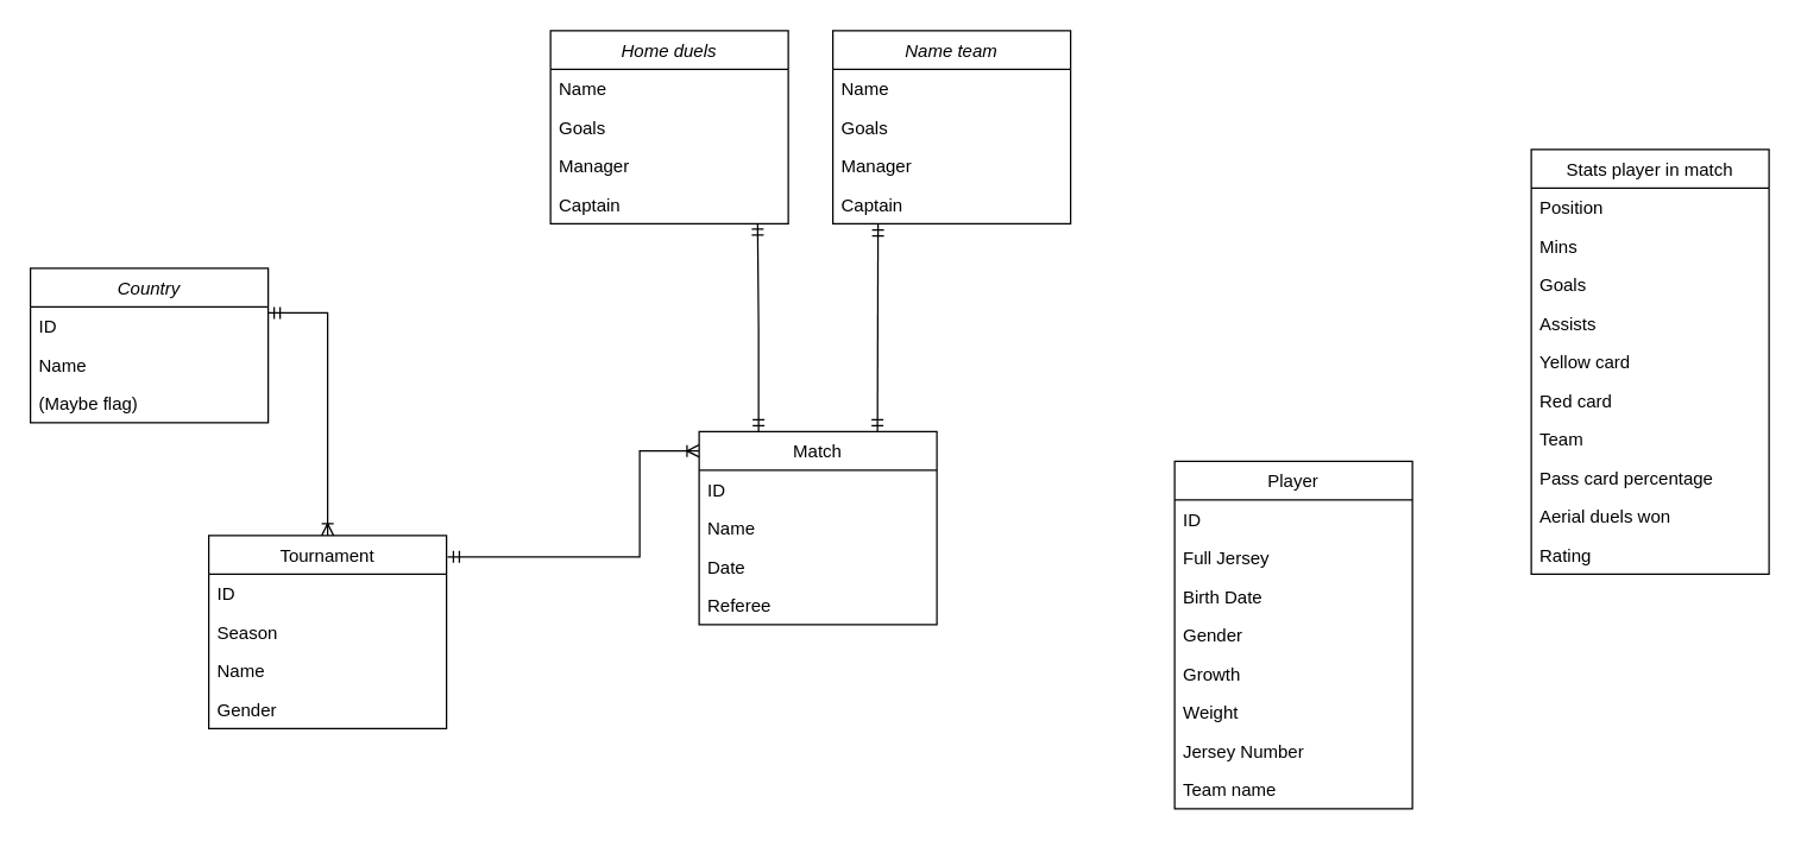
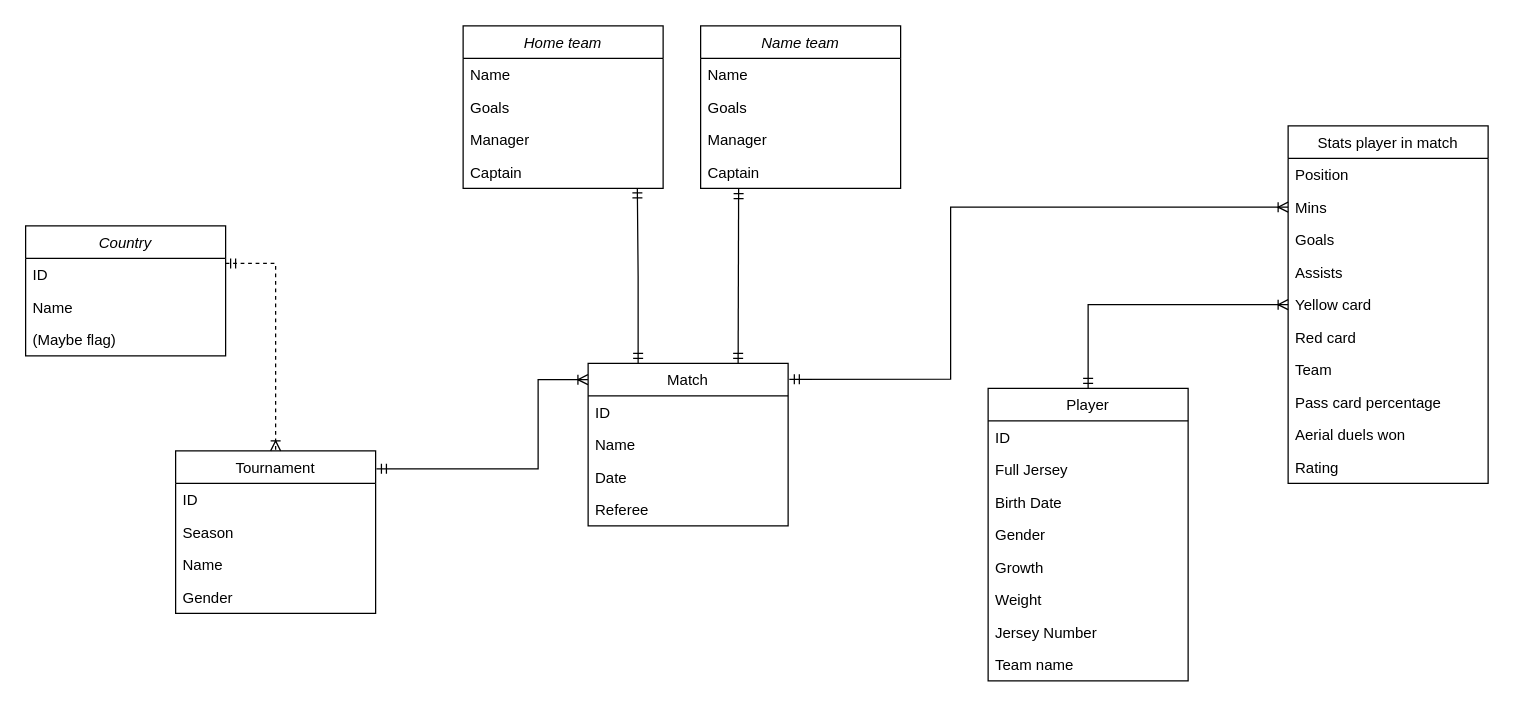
  <mxCell id="0" />
  <mxCell id="1" parent="0" />
  <mxCell id="2" value="Country" style="swimlane;fontStyle=2;align=center;verticalAlign=top;childLayout=stackLayout;horizontal=1;startSize=26;horizontalStack=0;resizeParent=1;resizeLast=0;collapsible=1;marginBottom=0;rounded=0;shadow=0;strokeWidth=1;" parent="1" vertex="1"><mxGeometry x="20" y="180" width="160" height="104" as="geometry"><mxRectangle x="170" y="90" width="160" height="26" as="alternateBounds" /></mxGeometry></mxCell>
  <mxCell id="3" value="ID" style="text;align=left;verticalAlign=top;spacingLeft=4;spacingRight=4;overflow=hidden;rotatable=0;points=[[0,0.5],[1,0.5]];portConstraint=eastwest;" vertex="1" parent="2"><mxGeometry y="26" width="160" height="26" as="geometry" /></mxCell>
  <mxCell id="4" value="Name" style="text;align=left;verticalAlign=top;spacingLeft=4;spacingRight=4;overflow=hidden;rotatable=0;points=[[0,0.5],[1,0.5]];portConstraint=eastwest;" parent="2" vertex="1"><mxGeometry y="52" width="160" height="26" as="geometry" /></mxCell>
  <mxCell id="5" value="(Maybe flag)" style="text;align=left;verticalAlign=top;spacingLeft=4;spacingRight=4;overflow=hidden;rotatable=0;points=[[0,0.5],[1,0.5]];portConstraint=eastwest;" parent="2" vertex="1"><mxGeometry y="78" width="160" height="26" as="geometry" /></mxCell>
  <mxCell id="6" value="Player" style="swimlane;fontStyle=0;align=center;verticalAlign=top;childLayout=stackLayout;horizontal=1;startSize=26;horizontalStack=0;resizeParent=1;resizeLast=0;collapsible=1;marginBottom=0;rounded=0;shadow=0;strokeWidth=1;" parent="1" vertex="1"><mxGeometry x="790" y="310" width="160" height="234" as="geometry"><mxRectangle x="130" y="380" width="160" height="26" as="alternateBounds" /></mxGeometry></mxCell>
  <mxCell id="7" value="ID" style="text;align=left;verticalAlign=top;spacingLeft=4;spacingRight=4;overflow=hidden;rotatable=0;points=[[0,0.5],[1,0.5]];portConstraint=eastwest;" vertex="1" parent="6"><mxGeometry y="26" width="160" height="26" as="geometry" /></mxCell>
  <mxCell id="8" value="Full Jersey" style="text;align=left;verticalAlign=top;spacingLeft=4;spacingRight=4;overflow=hidden;rotatable=0;points=[[0,0.5],[1,0.5]];portConstraint=eastwest;" parent="6" vertex="1"><mxGeometry y="52" width="160" height="26" as="geometry" /></mxCell>
  <mxCell id="9" value="Birth Date" style="text;align=left;verticalAlign=top;spacingLeft=4;spacingRight=4;overflow=hidden;rotatable=0;points=[[0,0.5],[1,0.5]];portConstraint=eastwest;" vertex="1" parent="6"><mxGeometry y="78" width="160" height="26" as="geometry" /></mxCell>
  <mxCell id="10" value="Gender" style="text;align=left;verticalAlign=top;spacingLeft=4;spacingRight=4;overflow=hidden;rotatable=0;points=[[0,0.5],[1,0.5]];portConstraint=eastwest;" vertex="1" parent="6"><mxGeometry y="104" width="160" height="26" as="geometry" /></mxCell>
  <mxCell id="11" value="Growth" style="text;align=left;verticalAlign=top;spacingLeft=4;spacingRight=4;overflow=hidden;rotatable=0;points=[[0,0.5],[1,0.5]];portConstraint=eastwest;" vertex="1" parent="6"><mxGeometry y="130" width="160" height="26" as="geometry" /></mxCell>
  <mxCell id="12" value="Weight" style="text;align=left;verticalAlign=top;spacingLeft=4;spacingRight=4;overflow=hidden;rotatable=0;points=[[0,0.5],[1,0.5]];portConstraint=eastwest;" vertex="1" parent="6"><mxGeometry y="156" width="160" height="26" as="geometry" /></mxCell>
  <mxCell id="13" value="Jersey Number" style="text;align=left;verticalAlign=top;spacingLeft=4;spacingRight=4;overflow=hidden;rotatable=0;points=[[0,0.5],[1,0.5]];portConstraint=eastwest;" vertex="1" parent="6"><mxGeometry y="182" width="160" height="26" as="geometry" /></mxCell>
  <mxCell id="14" value="Team name" style="text;align=left;verticalAlign=top;spacingLeft=4;spacingRight=4;overflow=hidden;rotatable=0;points=[[0,0.5],[1,0.5]];portConstraint=eastwest;" vertex="1" parent="6"><mxGeometry y="208" width="160" height="26" as="geometry" /></mxCell>
  <mxCell id="15" value="Tournament" style="swimlane;fontStyle=0;align=center;verticalAlign=top;childLayout=stackLayout;horizontal=1;startSize=26;horizontalStack=0;resizeParent=1;resizeLast=0;collapsible=1;marginBottom=0;rounded=0;shadow=0;strokeWidth=1;strokeColor=default;" parent="1" vertex="1"><mxGeometry x="140" y="360" width="160" height="130" as="geometry"><mxRectangle x="550" y="140" width="160" height="26" as="alternateBounds" /></mxGeometry></mxCell>
  <mxCell id="16" value="ID" style="text;align=left;verticalAlign=top;spacingLeft=4;spacingRight=4;overflow=hidden;rotatable=0;points=[[0,0.5],[1,0.5]];portConstraint=eastwest;" vertex="1" parent="15"><mxGeometry y="26" width="160" height="26" as="geometry" /></mxCell>
  <mxCell id="17" value="Season" style="text;align=left;verticalAlign=top;spacingLeft=4;spacingRight=4;overflow=hidden;rotatable=0;points=[[0,0.5],[1,0.5]];portConstraint=eastwest;rounded=0;shadow=0;fillColor=none;gradientColor=none;gradientDirection=north;" vertex="1" parent="15"><mxGeometry y="52" width="160" height="26" as="geometry" /></mxCell>
  <mxCell id="18" value="Name" style="text;align=left;verticalAlign=top;spacingLeft=4;spacingRight=4;overflow=hidden;rotatable=0;points=[[0,0.5],[1,0.5]];portConstraint=eastwest;" parent="15" vertex="1"><mxGeometry y="78" width="160" height="26" as="geometry" /></mxCell>
  <mxCell id="19" value="Gender" style="text;align=left;verticalAlign=top;spacingLeft=4;spacingRight=4;overflow=hidden;rotatable=0;points=[[0,0.5],[1,0.5]];portConstraint=eastwest;" vertex="1" parent="15"><mxGeometry y="104" width="160" height="26" as="geometry" /></mxCell>
- <mxCell id="20" value="" style="endArrow=ERoneToMany;shadow=0;strokeWidth=1;rounded=0;endFill=0;edgeStyle=elbowEdgeStyle;elbow=vertical;startArrow=ERmandOne;startFill=0;" parent="1" source="2" target="15" edge="1"><mxGeometry x="0.5" y="41" relative="1" as="geometry"><mxPoint x="350" y="192" as="sourcePoint" /><mxPoint x="510" y="192" as="targetPoint" /><mxPoint x="-40" y="32" as="offset" /><Array as="points"><mxPoint x="220" y="210" /></Array></mxGeometry></mxCell>
+ <mxCell id="20" value="" style="endArrow=ERoneToMany;shadow=0;strokeWidth=1;rounded=0;endFill=0;edgeStyle=elbowEdgeStyle;elbow=vertical;startArrow=ERmandOne;startFill=0;dashed=1;" parent="1" source="2" target="15" edge="1"><mxGeometry x="0.5" y="41" relative="1" as="geometry"><mxPoint x="350" y="192" as="sourcePoint" /><mxPoint x="510" y="192" as="targetPoint" /><mxPoint x="-40" y="32" as="offset" /><Array as="points"><mxPoint x="220" y="210" /></Array></mxGeometry></mxCell>
  <mxCell id="21" style="edgeStyle=orthogonalEdgeStyle;rounded=0;orthogonalLoop=1;jettySize=auto;html=1;exitX=0.25;exitY=0;exitDx=0;exitDy=0;entryX=0.871;entryY=0.986;entryDx=0;entryDy=0;entryPerimeter=0;startArrow=ERmandOne;startFill=0;endArrow=ERmandOne;endFill=0;" edge="1" parent="1" source="22" target="45"><mxGeometry relative="1" as="geometry" /></mxCell>
  <mxCell id="22" value="Match" style="swimlane;fontStyle=0;align=center;verticalAlign=top;childLayout=stackLayout;horizontal=1;startSize=26;horizontalStack=0;resizeParent=1;resizeLast=0;collapsible=1;marginBottom=0;rounded=0;shadow=0;strokeWidth=1;" vertex="1" parent="1"><mxGeometry x="470" y="290" width="160" height="130" as="geometry"><mxRectangle x="340" y="380" width="170" height="26" as="alternateBounds" /></mxGeometry></mxCell>
  <mxCell id="23" value="ID" style="text;align=left;verticalAlign=top;spacingLeft=4;spacingRight=4;overflow=hidden;rotatable=0;points=[[0,0.5],[1,0.5]];portConstraint=eastwest;" vertex="1" parent="22"><mxGeometry y="26" width="160" height="26" as="geometry" /></mxCell>
  <mxCell id="24" value="Name" style="text;align=left;verticalAlign=top;spacingLeft=4;spacingRight=4;overflow=hidden;rotatable=0;points=[[0,0.5],[1,0.5]];portConstraint=eastwest;" vertex="1" parent="22"><mxGeometry y="52" width="160" height="26" as="geometry" /></mxCell>
  <mxCell id="25" value="Date" style="text;align=left;verticalAlign=top;spacingLeft=4;spacingRight=4;overflow=hidden;rotatable=0;points=[[0,0.5],[1,0.5]];portConstraint=eastwest;" vertex="1" parent="22"><mxGeometry y="78" width="160" height="26" as="geometry" /></mxCell>
  <mxCell id="26" value="Referee" style="text;align=left;verticalAlign=top;spacingLeft=4;spacingRight=4;overflow=hidden;rotatable=0;points=[[0,0.5],[1,0.5]];portConstraint=eastwest;" vertex="1" parent="22"><mxGeometry y="104" width="160" height="26" as="geometry" /></mxCell>
  <mxCell id="27" style="edgeStyle=orthogonalEdgeStyle;rounded=0;orthogonalLoop=1;jettySize=auto;html=1;exitX=-0.001;exitY=0.1;exitDx=0;exitDy=0;entryX=1.004;entryY=0.11;entryDx=0;entryDy=0;startArrow=ERoneToMany;startFill=0;endArrow=ERmandOne;endFill=0;exitPerimeter=0;entryPerimeter=0;" edge="1" parent="1" source="22" target="15"><mxGeometry relative="1" as="geometry"><mxPoint x="700" y="341" as="sourcePoint" /><Array as="points"><mxPoint x="430" y="303" /><mxPoint x="430" y="374" /><mxPoint x="301" y="374" /></Array></mxGeometry></mxCell>
  <mxCell id="28" value="Stats player in match" style="swimlane;fontStyle=0;align=center;verticalAlign=top;childLayout=stackLayout;horizontal=1;startSize=26;horizontalStack=0;resizeParent=1;resizeLast=0;collapsible=1;marginBottom=0;rounded=0;shadow=0;strokeWidth=1;" vertex="1" parent="1"><mxGeometry x="1030" y="100" width="160" height="286" as="geometry"><mxRectangle x="130" y="380" width="160" height="26" as="alternateBounds" /></mxGeometry></mxCell>
  <mxCell id="29" value="Position" style="text;align=left;verticalAlign=top;spacingLeft=4;spacingRight=4;overflow=hidden;rotatable=0;points=[[0,0.5],[1,0.5]];portConstraint=eastwest;" vertex="1" parent="28"><mxGeometry y="26" width="160" height="26" as="geometry" /></mxCell>
  <mxCell id="30" value="Mins" style="text;align=left;verticalAlign=top;spacingLeft=4;spacingRight=4;overflow=hidden;rotatable=0;points=[[0,0.5],[1,0.5]];portConstraint=eastwest;" vertex="1" parent="28"><mxGeometry y="52" width="160" height="26" as="geometry" /></mxCell>
  <mxCell id="31" value="Goals" style="text;align=left;verticalAlign=top;spacingLeft=4;spacingRight=4;overflow=hidden;rotatable=0;points=[[0,0.5],[1,0.5]];portConstraint=eastwest;" vertex="1" parent="28"><mxGeometry y="78" width="160" height="26" as="geometry" /></mxCell>
  <mxCell id="32" value="Assists" style="text;align=left;verticalAlign=top;spacingLeft=4;spacingRight=4;overflow=hidden;rotatable=0;points=[[0,0.5],[1,0.5]];portConstraint=eastwest;" vertex="1" parent="28"><mxGeometry y="104" width="160" height="26" as="geometry" /></mxCell>
  <mxCell id="33" value="Yellow card" style="text;align=left;verticalAlign=top;spacingLeft=4;spacingRight=4;overflow=hidden;rotatable=0;points=[[0,0.5],[1,0.5]];portConstraint=eastwest;" vertex="1" parent="28"><mxGeometry y="130" width="160" height="26" as="geometry" /></mxCell>
  <mxCell id="34" value="Red card" style="text;align=left;verticalAlign=top;spacingLeft=4;spacingRight=4;overflow=hidden;rotatable=0;points=[[0,0.5],[1,0.5]];portConstraint=eastwest;" vertex="1" parent="28"><mxGeometry y="156" width="160" height="26" as="geometry" /></mxCell>
  <mxCell id="35" value="Team" style="text;align=left;verticalAlign=top;spacingLeft=4;spacingRight=4;overflow=hidden;rotatable=0;points=[[0,0.5],[1,0.5]];portConstraint=eastwest;" vertex="1" parent="28"><mxGeometry y="182" width="160" height="26" as="geometry" /></mxCell>
  <mxCell id="36" value="Pass card percentage" style="text;align=left;verticalAlign=top;spacingLeft=4;spacingRight=4;overflow=hidden;rotatable=0;points=[[0,0.5],[1,0.5]];portConstraint=eastwest;" vertex="1" parent="28"><mxGeometry y="208" width="160" height="26" as="geometry" /></mxCell>
  <mxCell id="37" value="Aerial duels won" style="text;align=left;verticalAlign=top;spacingLeft=4;spacingRight=4;overflow=hidden;rotatable=0;points=[[0,0.5],[1,0.5]];portConstraint=eastwest;" vertex="1" parent="28"><mxGeometry y="234" width="160" height="26" as="geometry" /></mxCell>
  <mxCell id="38" value="Rating" style="text;align=left;verticalAlign=top;spacingLeft=4;spacingRight=4;overflow=hidden;rotatable=0;points=[[0,0.5],[1,0.5]];portConstraint=eastwest;" vertex="1" parent="28"><mxGeometry y="260" width="160" height="26" as="geometry" /></mxCell>
- <mxCell id="41" value="Home duels" style="swimlane;fontStyle=2;align=center;verticalAlign=top;childLayout=stackLayout;horizontal=1;startSize=26;horizontalStack=0;resizeParent=1;resizeLast=0;collapsible=1;marginBottom=0;rounded=0;shadow=0;strokeWidth=1;" vertex="1" parent="1"><mxGeometry x="370" y="20" width="160" height="130" as="geometry"><mxRectangle x="170" y="90" width="160" height="26" as="alternateBounds" /></mxGeometry></mxCell>
+ <mxCell id="39" style="edgeStyle=orthogonalEdgeStyle;rounded=0;orthogonalLoop=1;jettySize=auto;html=1;exitX=0;exitY=0.5;exitDx=0;exitDy=0;entryX=0.5;entryY=0;entryDx=0;entryDy=0;startArrow=ERoneToMany;startFill=0;endArrow=ERmandOne;endFill=0;" edge="1" parent="1" source="33" target="6"><mxGeometry relative="1" as="geometry" /></mxCell>
+ <mxCell id="40" style="edgeStyle=orthogonalEdgeStyle;rounded=0;orthogonalLoop=1;jettySize=auto;html=1;exitX=0;exitY=0.5;exitDx=0;exitDy=0;startArrow=ERoneToMany;startFill=0;endArrow=ERmandOne;endFill=0;entryX=1.006;entryY=0.098;entryDx=0;entryDy=0;entryPerimeter=0;" edge="1" parent="1" source="30" target="22"><mxGeometry relative="1" as="geometry"><mxPoint x="630" y="310" as="targetPoint" /><Array as="points"><mxPoint x="760" y="165" /><mxPoint x="760" y="303" /></Array></mxGeometry></mxCell>
+ <mxCell id="41" value="Home team" style="swimlane;fontStyle=2;align=center;verticalAlign=top;childLayout=stackLayout;horizontal=1;startSize=26;horizontalStack=0;resizeParent=1;resizeLast=0;collapsible=1;marginBottom=0;rounded=0;shadow=0;strokeWidth=1;" vertex="1" parent="1"><mxGeometry x="370" y="20" width="160" height="130" as="geometry"><mxRectangle x="170" y="90" width="160" height="26" as="alternateBounds" /></mxGeometry></mxCell>
  <mxCell id="42" value="Name" style="text;align=left;verticalAlign=top;spacingLeft=4;spacingRight=4;overflow=hidden;rotatable=0;points=[[0,0.5],[1,0.5]];portConstraint=eastwest;" vertex="1" parent="41"><mxGeometry y="26" width="160" height="26" as="geometry" /></mxCell>
  <mxCell id="43" value="Goals" style="text;align=left;verticalAlign=top;spacingLeft=4;spacingRight=4;overflow=hidden;rotatable=0;points=[[0,0.5],[1,0.5]];portConstraint=eastwest;" vertex="1" parent="41"><mxGeometry y="52" width="160" height="26" as="geometry" /></mxCell>
  <mxCell id="44" value="Manager" style="text;align=left;verticalAlign=top;spacingLeft=4;spacingRight=4;overflow=hidden;rotatable=0;points=[[0,0.5],[1,0.5]];portConstraint=eastwest;" vertex="1" parent="41"><mxGeometry y="78" width="160" height="26" as="geometry" /></mxCell>
  <mxCell id="45" value="Captain" style="text;align=left;verticalAlign=top;spacingLeft=4;spacingRight=4;overflow=hidden;rotatable=0;points=[[0,0.5],[1,0.5]];portConstraint=eastwest;" vertex="1" parent="41"><mxGeometry y="104" width="160" height="26" as="geometry" /></mxCell>
  <mxCell id="46" style="edgeStyle=orthogonalEdgeStyle;rounded=0;orthogonalLoop=1;jettySize=auto;html=1;exitX=0.19;exitY=1.009;exitDx=0;exitDy=0;entryX=0.75;entryY=0;entryDx=0;entryDy=0;startArrow=ERmandOne;startFill=0;endArrow=ERmandOne;endFill=0;exitPerimeter=0;" edge="1" parent="1" source="51" target="22"><mxGeometry relative="1" as="geometry"><Array as="points"><mxPoint x="590" y="150" /></Array></mxGeometry></mxCell>
  <mxCell id="47" value="Name team" style="swimlane;fontStyle=2;align=center;verticalAlign=top;childLayout=stackLayout;horizontal=1;startSize=26;horizontalStack=0;resizeParent=1;resizeLast=0;collapsible=1;marginBottom=0;rounded=0;shadow=0;strokeWidth=1;" vertex="1" parent="1"><mxGeometry x="560" y="20" width="160" height="130" as="geometry"><mxRectangle x="170" y="90" width="160" height="26" as="alternateBounds" /></mxGeometry></mxCell>
  <mxCell id="48" value="Name" style="text;align=left;verticalAlign=top;spacingLeft=4;spacingRight=4;overflow=hidden;rotatable=0;points=[[0,0.5],[1,0.5]];portConstraint=eastwest;" vertex="1" parent="47"><mxGeometry y="26" width="160" height="26" as="geometry" /></mxCell>
  <mxCell id="49" value="Goals" style="text;align=left;verticalAlign=top;spacingLeft=4;spacingRight=4;overflow=hidden;rotatable=0;points=[[0,0.5],[1,0.5]];portConstraint=eastwest;" vertex="1" parent="47"><mxGeometry y="52" width="160" height="26" as="geometry" /></mxCell>
  <mxCell id="50" value="Manager" style="text;align=left;verticalAlign=top;spacingLeft=4;spacingRight=4;overflow=hidden;rotatable=0;points=[[0,0.5],[1,0.5]];portConstraint=eastwest;" vertex="1" parent="47"><mxGeometry y="78" width="160" height="26" as="geometry" /></mxCell>
  <mxCell id="51" value="Captain" style="text;align=left;verticalAlign=top;spacingLeft=4;spacingRight=4;overflow=hidden;rotatable=0;points=[[0,0.5],[1,0.5]];portConstraint=eastwest;" vertex="1" parent="47"><mxGeometry y="104" width="160" height="26" as="geometry" /></mxCell>
